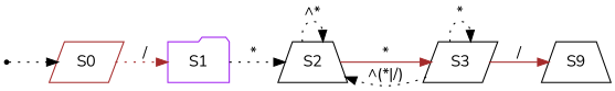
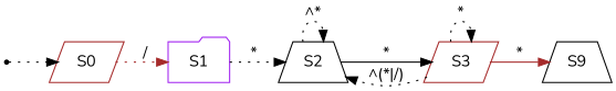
  digraph {
    fontname=Nunito
    rankdir=LR
    node [color=black fontcolor=black fontname=Nunito shape=parallelogram]
    edge [color=black fontname=Nunito style=dotted]
    start [fontcolor=white shape=point]
    S0 [color=brown]
    S1 [color=purple shape=folder]
    n4 [label=S9 shape=trapezium]
    S2 [shape=trapezium]
-   S3
+   S3 [color=brown]
    start -> S0
    S0 -> S1 [color=brown label="/"]
    S1 -> S2 [label="*"]
    S2 -> S2 [label="^*"]
-   S2 -> S3 [color=brown label="*" style=solid]
-   S3 -> n4 [color=brown label="/" style=solid]
+   S2 -> S3 [label="*" style=solid]
+   S3 -> n4 [color=brown label="*" style=solid]
    S3 -> S2 [label="^(*|/)"]
    S3 -> S3 [label="*"]
  }
